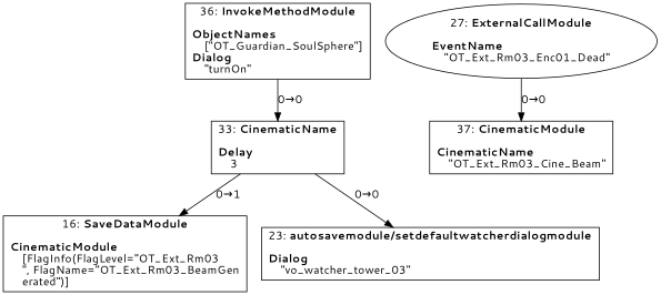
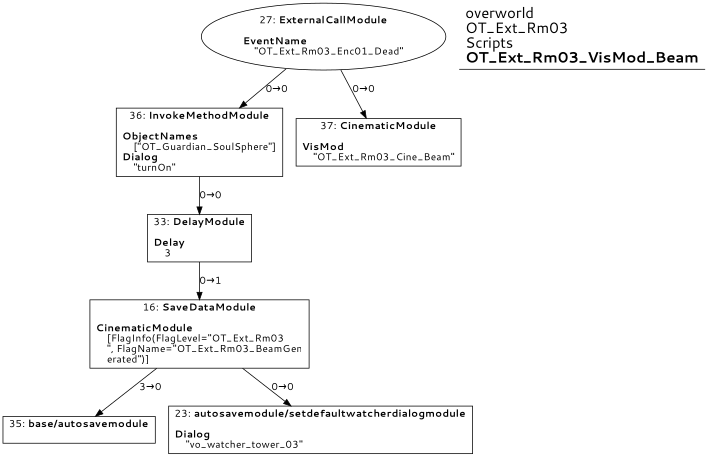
  digraph {
    fontname="Segoe UI"
    splines=spline
    node [fontname="Segoe UI" shape=box]
    edge [fontname="Segoe UI"]
    n1 [label=<16: <b>SaveDataModule</b><br/><br/><b>CinematicModule</b><br align="left"/>    [FlagInfo(FlagLevel=&quot;OT_Ext_Rm03<br align="left"/>    &quot;, FlagName=&quot;OT_Ext_Rm03_BeamGen<br align="left"/>    erated&quot;)]<br align="left"/>>]
+   n2 [label=<35: <b>base/autosavemodule</b><br/><br/>>]
    n3 [label=<23: <b>autosavemodule/setdefaultwatcherdialogmodule</b><br/><br/><b>Dialog</b><br align="left"/>    &quot;vo_watcher_tower_03&quot;<br align="left"/>>]
    n4 [label=<27: <b>ExternalCallModule</b><br/><br/><b>EventName</b><br align="left"/>    &quot;OT_Ext_Rm03_Enc01_Dead&quot;<br align="left"/>> shape=oval]
    n5 [label=<36: <b>InvokeMethodModule</b><br/><br/><b>ObjectNames</b><br align="left"/>    [&quot;OT_Guardian_SoulSphere&quot;]<br align="left"/><b>Dialog</b><br align="left"/>    &quot;turnOn&quot;<br align="left"/>>]
-   n6 [label=<37: <b>CinematicModule</b><br/><br/><b>CinematicName</b><br align="left"/>    &quot;OT_Ext_Rm03_Cine_Beam&quot;<br align="left"/>>]
-   n7 [label=<33: <b>CinematicName</b><br/><br/><b>Delay</b><br align="left"/>    3<br align="left"/>>]
+   n6 [label=<37: <b>CinematicModule</b><br/><br/><b>VisMod</b><br align="left"/>    &quot;OT_Ext_Rm03_Cine_Beam&quot;<br align="left"/>>]
+   n7 [label=<33: <b>DelayModule</b><br/><br/><b>Delay</b><br align="left"/>    3<br align="left"/>>]
+   n8 [label=<<font point-size="20">overworld<br align="left"/>OT_Ext_Rm03<br align="left"/>Scripts<br align="left"/><b>OT_Ext_Rm03_VisMod_Beam</b><br align="left"/></font>> shape=underline]
+   n1 -> n2 [label="3→0"]
+   n4 -> n5 [label="0→0"]
    n4 -> n6 [label="0→0"]
    n5 -> n7 [label="0→0"]
    n7 -> n1 [label="0→1"]
-   n7 -> n3 [label="0→0"]
+   n1 -> n3 [label="0→0"]
  }
